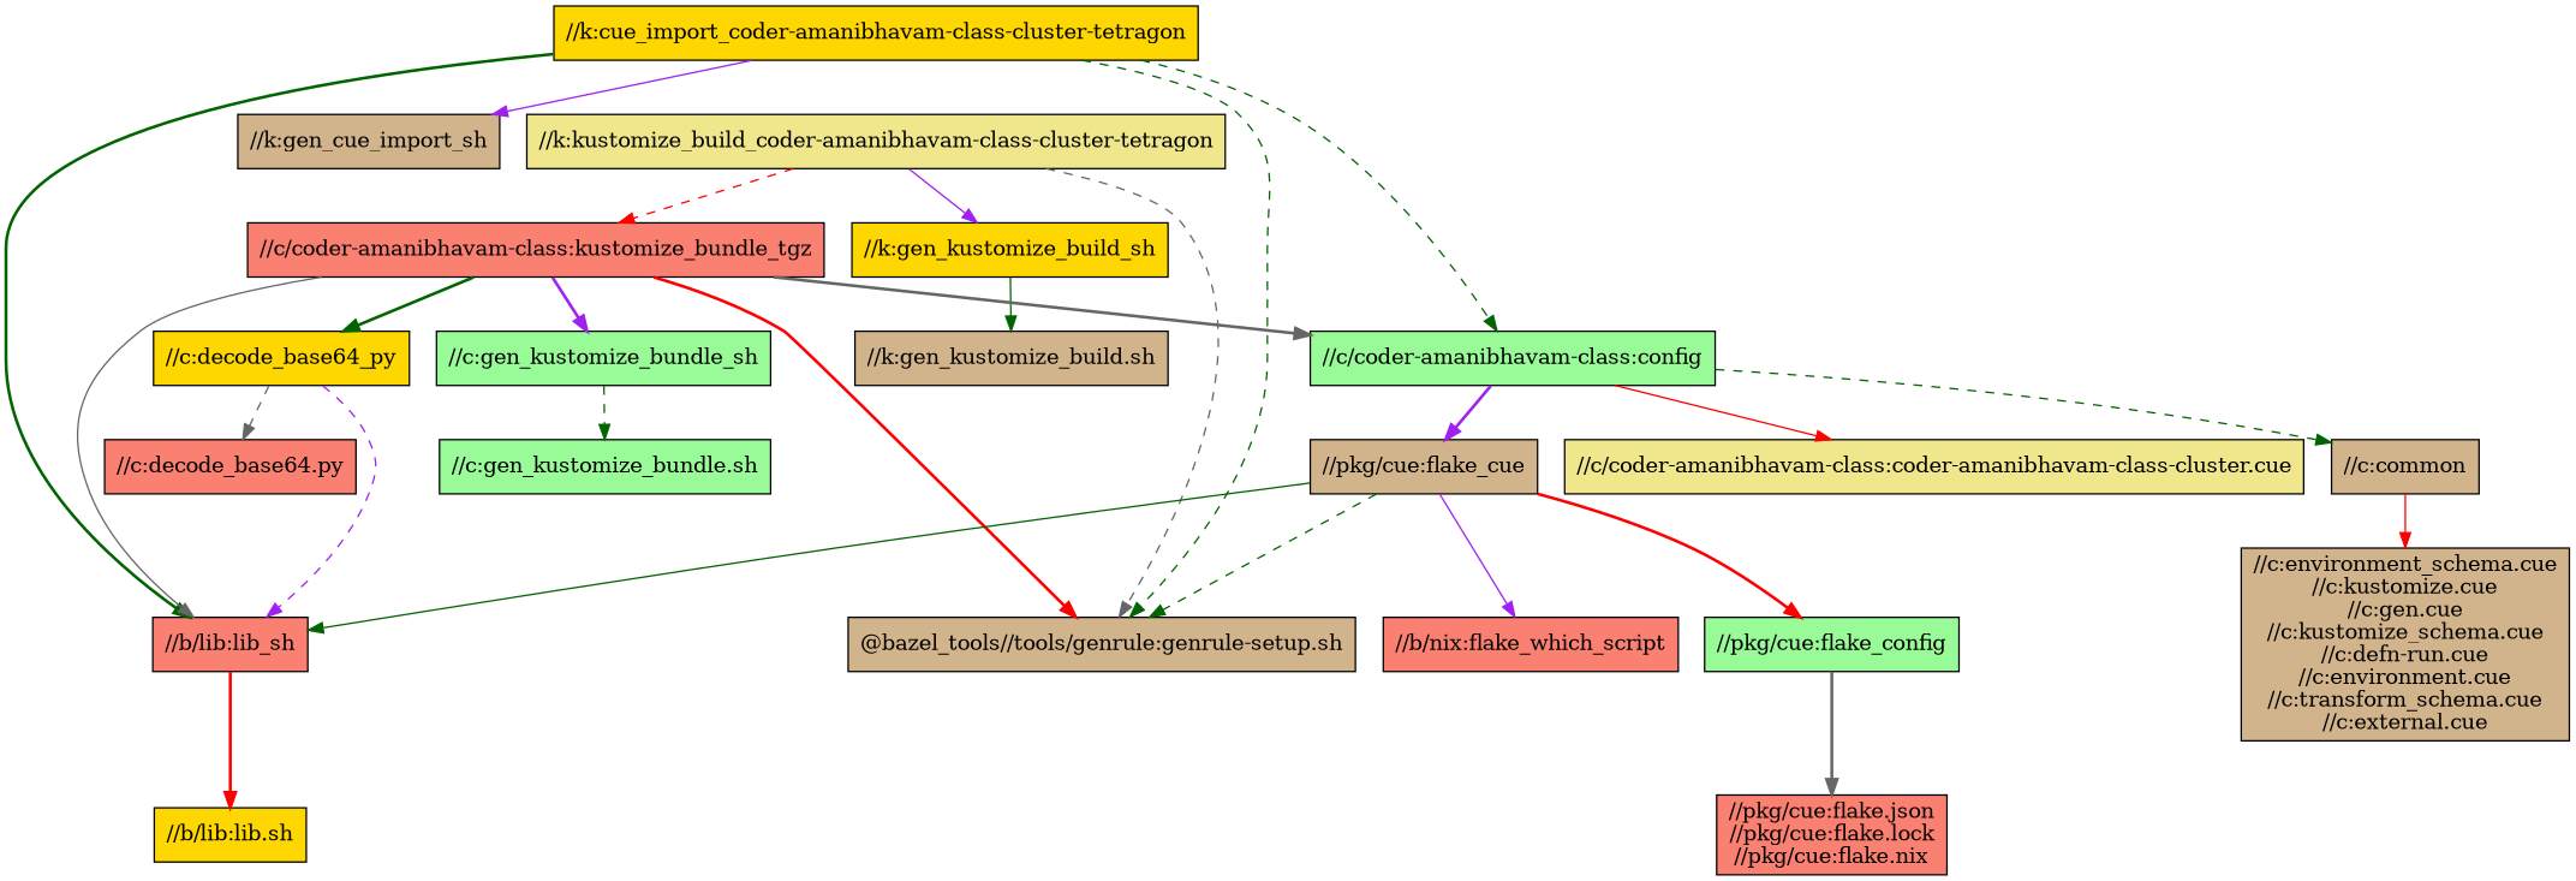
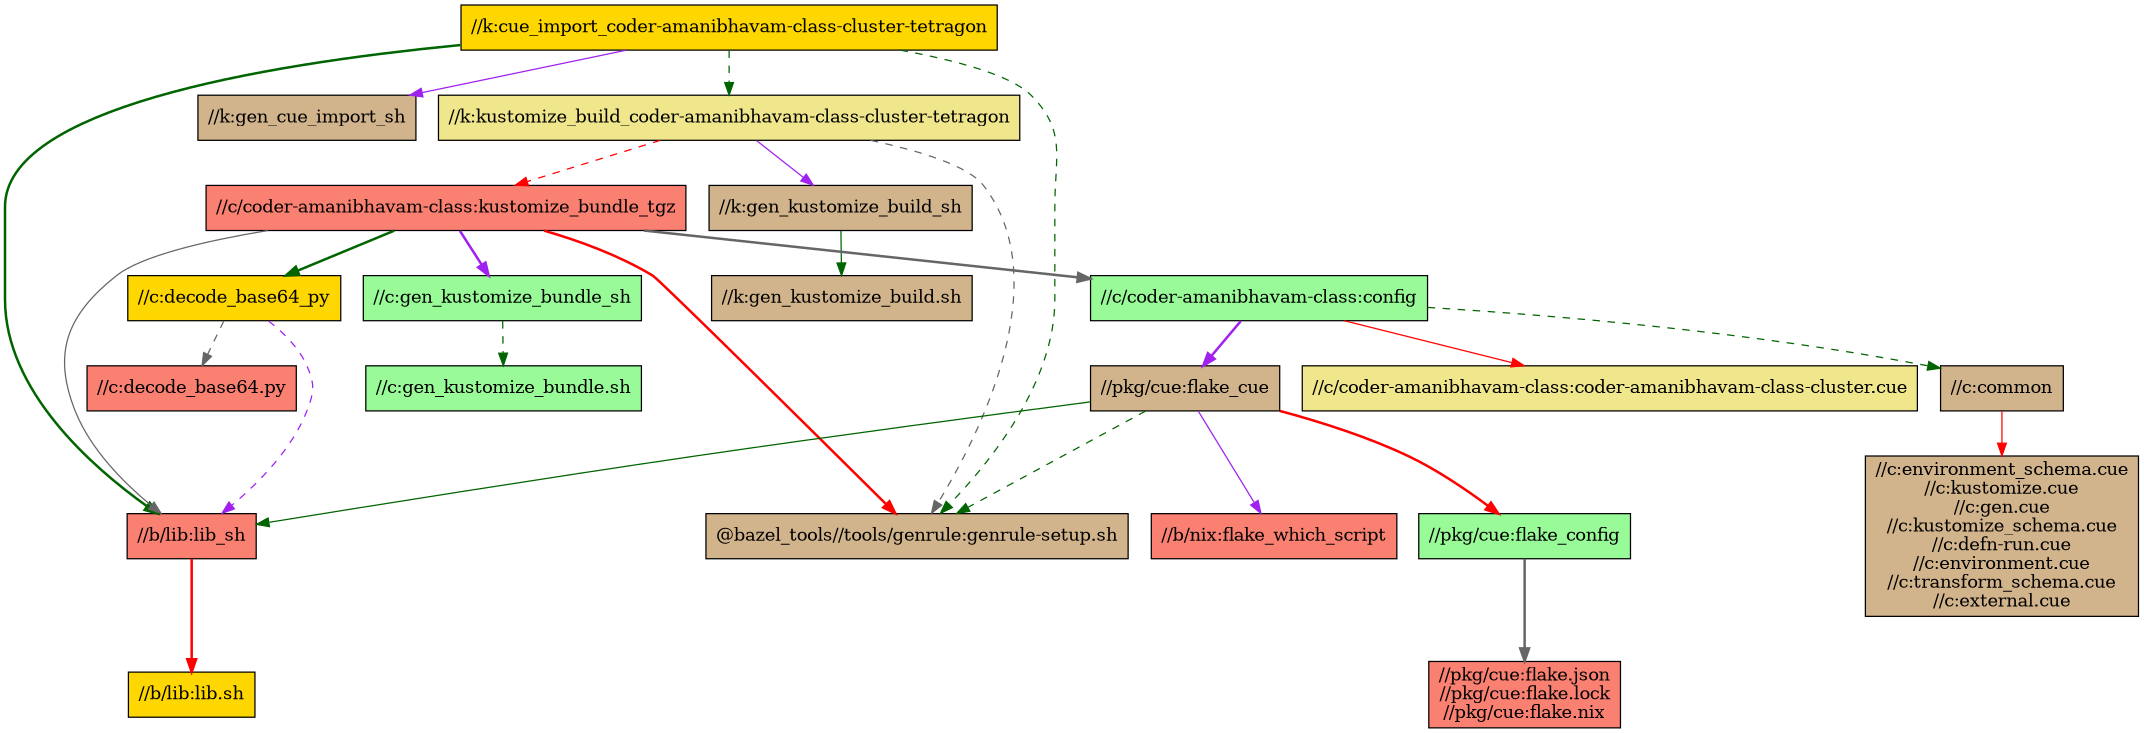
  digraph {
    node [fillcolor=tan shape=box style=filled]
    edge [color=darkgreen style=dashed]
    "//k:cue_import_coder-amanibhavam-class-cluster-tetragon" [fillcolor=gold]
    "//k:kustomize_build_coder-amanibhavam-class-cluster-tetragon" [fillcolor=khaki]
    "//k:gen_cue_import_sh"
    "//b/lib:lib_sh" [fillcolor=salmon]
    "@bazel_tools//tools/genrule:genrule-setup.sh"
-   "//k:gen_kustomize_build_sh" [fillcolor=gold]
+   "//k:gen_kustomize_build_sh"
    "//c/coder-amanibhavam-class:kustomize_bundle_tgz" [fillcolor=salmon]
    "//b/lib:lib.sh" [fillcolor=gold]
    "//k:gen_kustomize_build.sh"
    "//c/coder-amanibhavam-class:config" [fillcolor=palegreen]
    "//c:gen_kustomize_bundle_sh" [fillcolor=palegreen]
    "//c:decode_base64_py" [fillcolor=gold]
    "//pkg/cue:flake_cue"
    "//c/coder-amanibhavam-class:coder-amanibhavam-class-cluster.cue" [fillcolor=khaki]
    "//c:common"
    "//c:gen_kustomize_bundle.sh" [fillcolor=palegreen]
    "//c:decode_base64.py" [fillcolor=salmon]
    "//pkg/cue:flake_config" [fillcolor=palegreen]
    "//b/nix:flake_which_script" [fillcolor=salmon]
    "//c:environment_schema.cue\n//c:kustomize.cue\n//c:gen.cue\n//c:kustomize_schema.cue\n//c:defn-run.cue\n//c:environment.cue\n//c:transform_schema.cue\n//c:external.cue"
    "//pkg/cue:flake.json\n//pkg/cue:flake.lock\n//pkg/cue:flake.nix" [fillcolor=salmon]
-   "//k:cue_import_coder-amanibhavam-class-cluster-tetragon" -> "//c/coder-amanibhavam-class:config"
+   "//k:cue_import_coder-amanibhavam-class-cluster-tetragon" -> "//k:kustomize_build_coder-amanibhavam-class-cluster-tetragon"
    "//k:cue_import_coder-amanibhavam-class-cluster-tetragon" -> "//k:gen_cue_import_sh" [color=purple style=solid]
    "//k:cue_import_coder-amanibhavam-class-cluster-tetragon" -> "//b/lib:lib_sh" [style=bold]
    "//k:cue_import_coder-amanibhavam-class-cluster-tetragon" -> "@bazel_tools//tools/genrule:genrule-setup.sh"
    "//k:kustomize_build_coder-amanibhavam-class-cluster-tetragon" -> "@bazel_tools//tools/genrule:genrule-setup.sh" [color=gray40]
    "//k:kustomize_build_coder-amanibhavam-class-cluster-tetragon" -> "//k:gen_kustomize_build_sh" [color=purple style=solid]
    "//k:kustomize_build_coder-amanibhavam-class-cluster-tetragon" -> "//c/coder-amanibhavam-class:kustomize_bundle_tgz" [color=red]
    "//b/lib:lib_sh" -> "//b/lib:lib.sh" [color=red style=bold]
    "//k:gen_kustomize_build_sh" -> "//k:gen_kustomize_build.sh" [style=solid]
    "//c/coder-amanibhavam-class:kustomize_bundle_tgz" -> "//b/lib:lib_sh" [color=gray40 style=solid]
    "//c/coder-amanibhavam-class:kustomize_bundle_tgz" -> "@bazel_tools//tools/genrule:genrule-setup.sh" [color=red style=bold]
    "//c/coder-amanibhavam-class:kustomize_bundle_tgz" -> "//c/coder-amanibhavam-class:config" [color=gray40 style=bold]
    "//c/coder-amanibhavam-class:kustomize_bundle_tgz" -> "//c:gen_kustomize_bundle_sh" [color=purple style=bold]
    "//c/coder-amanibhavam-class:kustomize_bundle_tgz" -> "//c:decode_base64_py" [style=bold]
    "//c/coder-amanibhavam-class:config" -> "//pkg/cue:flake_cue" [color=purple style=bold]
    "//c/coder-amanibhavam-class:config" -> "//c/coder-amanibhavam-class:coder-amanibhavam-class-cluster.cue" [color=red style=solid]
    "//c/coder-amanibhavam-class:config" -> "//c:common"
    "//c:gen_kustomize_bundle_sh" -> "//c:gen_kustomize_bundle.sh"
    "//c:decode_base64_py" -> "//b/lib:lib_sh" [color=purple]
    "//c:decode_base64_py" -> "//c:decode_base64.py" [color=gray40]
    "//pkg/cue:flake_cue" -> "//b/lib:lib_sh" [style=solid]
    "//pkg/cue:flake_cue" -> "@bazel_tools//tools/genrule:genrule-setup.sh"
    "//pkg/cue:flake_cue" -> "//pkg/cue:flake_config" [color=red style=bold]
    "//pkg/cue:flake_cue" -> "//b/nix:flake_which_script" [color=purple style=solid]
    "//c:common" -> "//c:environment_schema.cue\n//c:kustomize.cue\n//c:gen.cue\n//c:kustomize_schema.cue\n//c:defn-run.cue\n//c:environment.cue\n//c:transform_schema.cue\n//c:external.cue" [color=red style=solid]
    "//pkg/cue:flake_config" -> "//pkg/cue:flake.json\n//pkg/cue:flake.lock\n//pkg/cue:flake.nix" [color=gray40 style=bold]
  }
